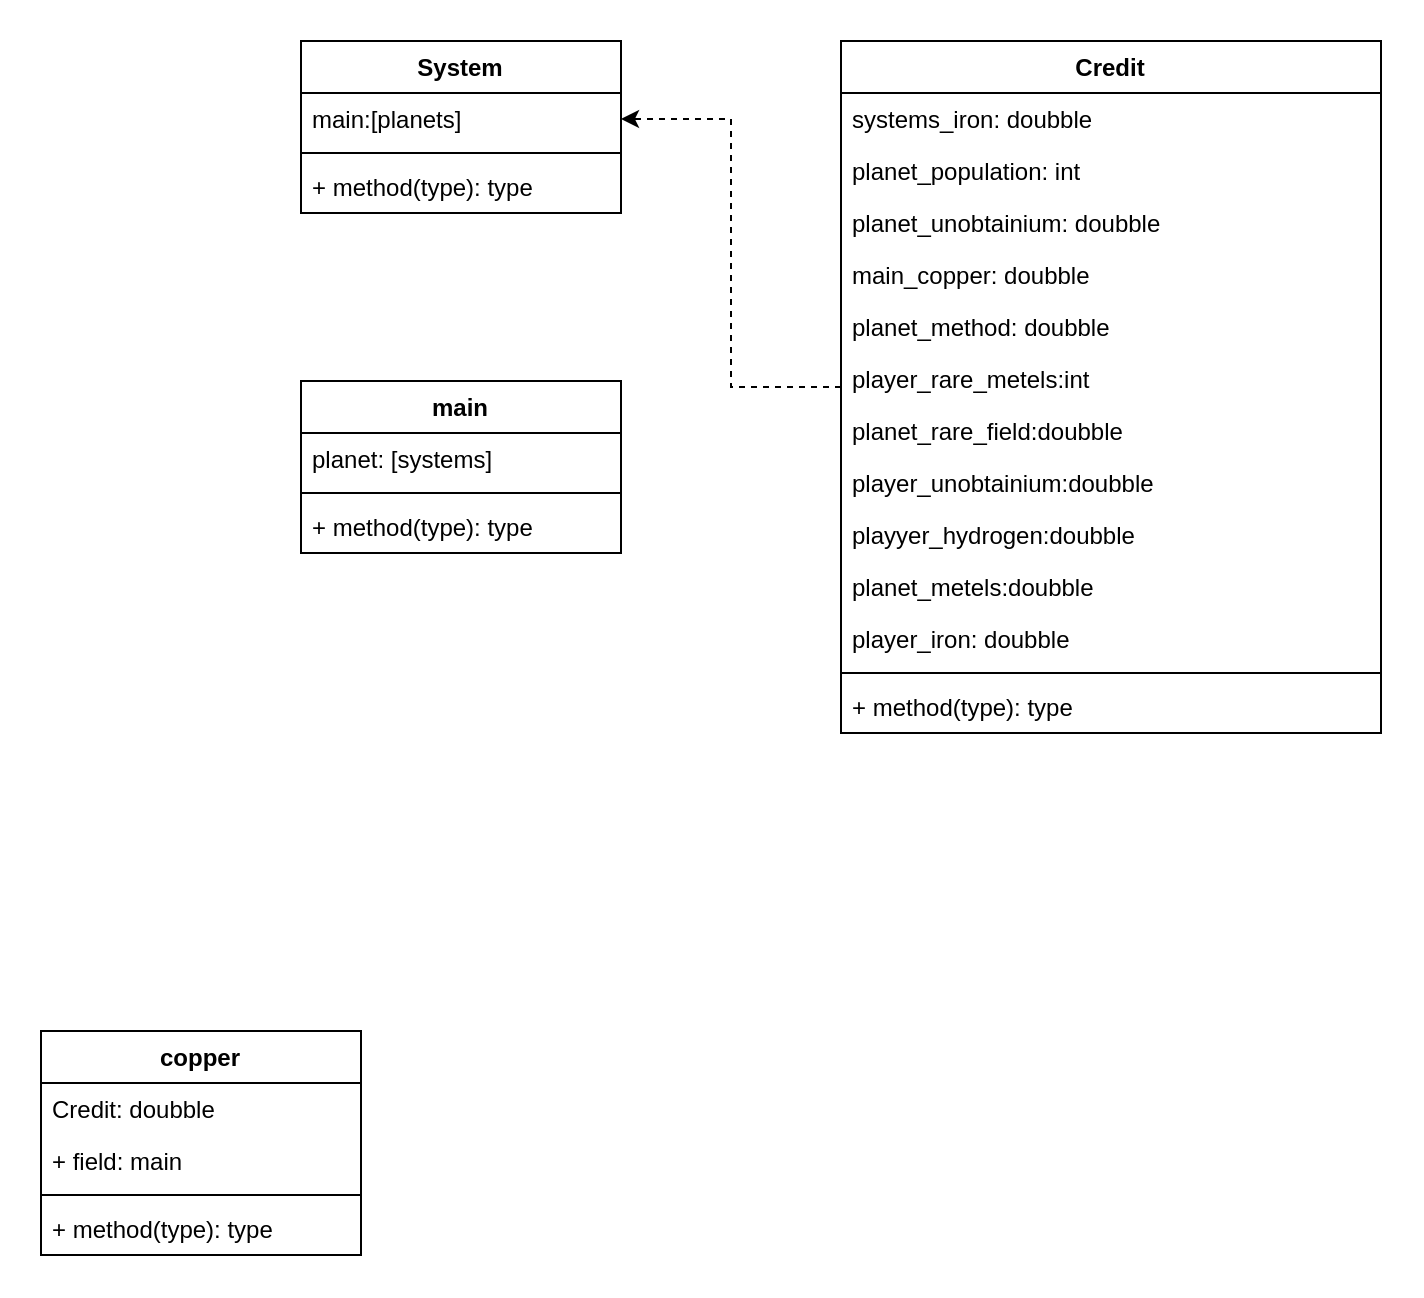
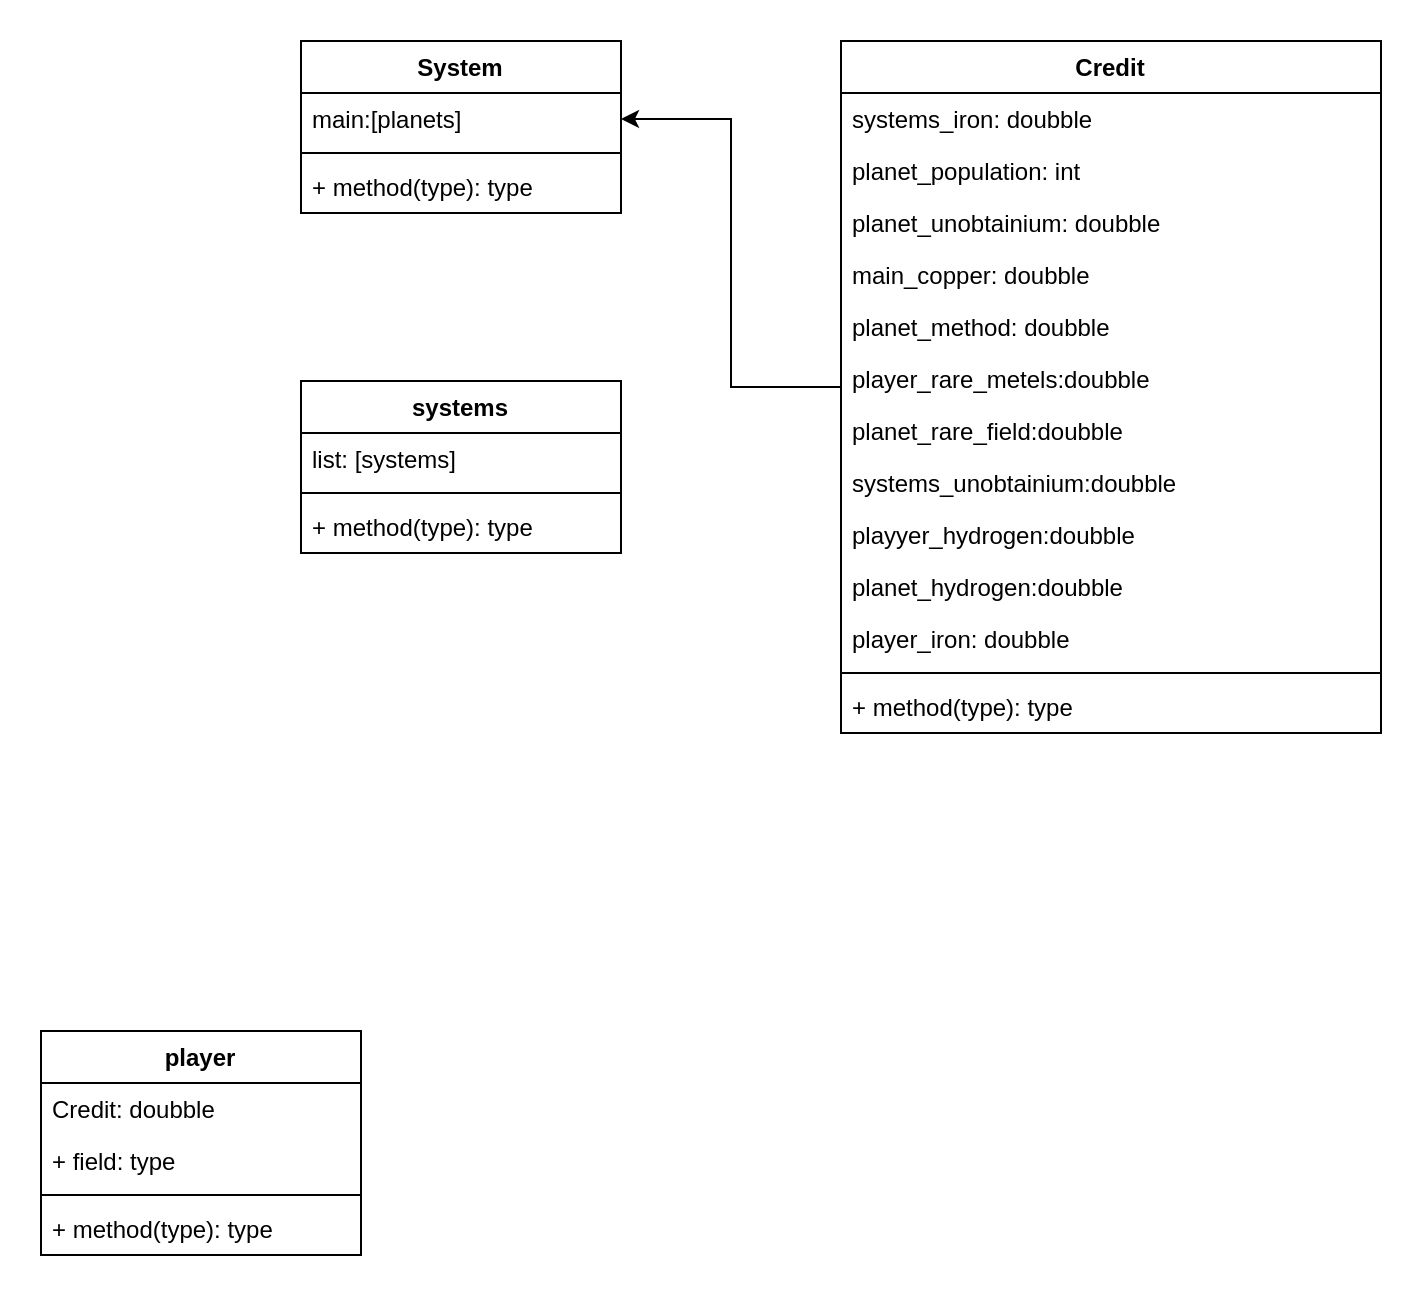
  <mxCell id="0" />
  <mxCell id="1" parent="0" />
  <mxCell id="2" value="System" style="swimlane;fontStyle=1;align=center;verticalAlign=top;childLayout=stackLayout;horizontal=1;startSize=26;horizontalStack=0;resizeParent=1;resizeParentMax=0;resizeLast=0;collapsible=1;marginBottom=0;whiteSpace=wrap;html=1;" parent="1" vertex="1"><mxGeometry x="150" y="20" width="160" height="86" as="geometry" /></mxCell>
  <mxCell id="3" value="main:[planets]" style="text;strokeColor=none;fillColor=none;align=left;verticalAlign=top;spacingLeft=4;spacingRight=4;overflow=hidden;rotatable=0;points=[[0,0.5],[1,0.5]];portConstraint=eastwest;whiteSpace=wrap;html=1;" parent="2" vertex="1"><mxGeometry y="26" width="160" height="26" as="geometry" /></mxCell>
  <mxCell id="4" value="" style="line;strokeWidth=1;fillColor=none;align=left;verticalAlign=middle;spacingTop=-1;spacingLeft=3;spacingRight=3;rotatable=0;labelPosition=right;points=[];portConstraint=eastwest;strokeColor=inherit;" parent="2" vertex="1"><mxGeometry y="52" width="160" height="8" as="geometry" /></mxCell>
  <mxCell id="5" value="+ method(type): type" style="text;strokeColor=none;fillColor=none;align=left;verticalAlign=top;spacingLeft=4;spacingRight=4;overflow=hidden;rotatable=0;points=[[0,0.5],[1,0.5]];portConstraint=eastwest;whiteSpace=wrap;html=1;" parent="2" vertex="1"><mxGeometry y="60" width="160" height="26" as="geometry" /></mxCell>
- <mxCell id="6" style="edgeStyle=orthogonalEdgeStyle;rounded=0;orthogonalLoop=1;jettySize=auto;html=1;dashed=1;" parent="1" source="7" target="3" edge="1"><mxGeometry relative="1" as="geometry" /></mxCell>
+ <mxCell id="6" style="edgeStyle=orthogonalEdgeStyle;rounded=0;orthogonalLoop=1;jettySize=auto;html=1;" parent="1" source="7" target="3" edge="1"><mxGeometry relative="1" as="geometry" /></mxCell>
  <mxCell id="7" value="Credit" style="swimlane;fontStyle=1;align=center;verticalAlign=top;childLayout=stackLayout;horizontal=1;startSize=26;horizontalStack=0;resizeParent=1;resizeParentMax=0;resizeLast=0;collapsible=1;marginBottom=0;whiteSpace=wrap;html=1;" parent="1" vertex="1"><mxGeometry x="420" y="20" width="270" height="346" as="geometry" /></mxCell>
  <mxCell id="8" value="systems_iron: doubble" style="text;strokeColor=none;fillColor=none;align=left;verticalAlign=top;spacingLeft=4;spacingRight=4;overflow=hidden;rotatable=0;points=[[0,0.5],[1,0.5]];portConstraint=eastwest;whiteSpace=wrap;html=1;" parent="7" vertex="1"><mxGeometry y="26" width="270" height="26" as="geometry" /></mxCell>
  <mxCell id="9" value="planet_population: int" style="text;strokeColor=none;fillColor=none;align=left;verticalAlign=top;spacingLeft=4;spacingRight=4;overflow=hidden;rotatable=0;points=[[0,0.5],[1,0.5]];portConstraint=eastwest;whiteSpace=wrap;html=1;" parent="7" vertex="1"><mxGeometry y="52" width="270" height="26" as="geometry" /></mxCell>
  <mxCell id="10" value="planet_unobtainium: doubble" style="text;strokeColor=none;fillColor=none;align=left;verticalAlign=top;spacingLeft=4;spacingRight=4;overflow=hidden;rotatable=0;points=[[0,0.5],[1,0.5]];portConstraint=eastwest;whiteSpace=wrap;html=1;" vertex="1" parent="7"><mxGeometry y="78" width="270" height="26" as="geometry" /></mxCell>
  <mxCell id="11" value="main_copper: doubble" style="text;strokeColor=none;fillColor=none;align=left;verticalAlign=top;spacingLeft=4;spacingRight=4;overflow=hidden;rotatable=0;points=[[0,0.5],[1,0.5]];portConstraint=eastwest;whiteSpace=wrap;html=1;" vertex="1" parent="7"><mxGeometry y="104" width="270" height="26" as="geometry" /></mxCell>
  <mxCell id="12" value="planet_method: doubble" style="text;strokeColor=none;fillColor=none;align=left;verticalAlign=top;spacingLeft=4;spacingRight=4;overflow=hidden;rotatable=0;points=[[0,0.5],[1,0.5]];portConstraint=eastwest;whiteSpace=wrap;html=1;" vertex="1" parent="7"><mxGeometry y="130" width="270" height="26" as="geometry" /></mxCell>
- <mxCell id="13" value="player_rare_metels:int" style="text;strokeColor=none;fillColor=none;align=left;verticalAlign=top;spacingLeft=4;spacingRight=4;overflow=hidden;rotatable=0;points=[[0,0.5],[1,0.5]];portConstraint=eastwest;whiteSpace=wrap;html=1;" vertex="1" parent="7"><mxGeometry y="156" width="270" height="26" as="geometry" /></mxCell>
+ <mxCell id="13" value="player_rare_metels:doubble" style="text;strokeColor=none;fillColor=none;align=left;verticalAlign=top;spacingLeft=4;spacingRight=4;overflow=hidden;rotatable=0;points=[[0,0.5],[1,0.5]];portConstraint=eastwest;whiteSpace=wrap;html=1;" vertex="1" parent="7"><mxGeometry y="156" width="270" height="26" as="geometry" /></mxCell>
  <mxCell id="14" value="planet_rare_field:doubble" style="text;strokeColor=none;fillColor=none;align=left;verticalAlign=top;spacingLeft=4;spacingRight=4;overflow=hidden;rotatable=0;points=[[0,0.5],[1,0.5]];portConstraint=eastwest;whiteSpace=wrap;html=1;" vertex="1" parent="7"><mxGeometry y="182" width="270" height="26" as="geometry" /></mxCell>
- <mxCell id="15" value="player_unobtainium:doubble" style="text;strokeColor=none;fillColor=none;align=left;verticalAlign=top;spacingLeft=4;spacingRight=4;overflow=hidden;rotatable=0;points=[[0,0.5],[1,0.5]];portConstraint=eastwest;whiteSpace=wrap;html=1;" vertex="1" parent="7"><mxGeometry y="208" width="270" height="26" as="geometry" /></mxCell>
+ <mxCell id="15" value="systems_unobtainium:doubble" style="text;strokeColor=none;fillColor=none;align=left;verticalAlign=top;spacingLeft=4;spacingRight=4;overflow=hidden;rotatable=0;points=[[0,0.5],[1,0.5]];portConstraint=eastwest;whiteSpace=wrap;html=1;" vertex="1" parent="7"><mxGeometry y="208" width="270" height="26" as="geometry" /></mxCell>
  <mxCell id="16" value="playyer_hydrogen:doubble" style="text;strokeColor=none;fillColor=none;align=left;verticalAlign=top;spacingLeft=4;spacingRight=4;overflow=hidden;rotatable=0;points=[[0,0.5],[1,0.5]];portConstraint=eastwest;whiteSpace=wrap;html=1;" vertex="1" parent="7"><mxGeometry y="234" width="270" height="26" as="geometry" /></mxCell>
- <mxCell id="17" value="planet_metels:doubble&lt;br&gt;" style="text;strokeColor=none;fillColor=none;align=left;verticalAlign=top;spacingLeft=4;spacingRight=4;overflow=hidden;rotatable=0;points=[[0,0.5],[1,0.5]];portConstraint=eastwest;whiteSpace=wrap;html=1;" vertex="1" parent="7"><mxGeometry y="260" width="270" height="26" as="geometry" /></mxCell>
+ <mxCell id="17" value="planet_hydrogen:doubble&lt;br&gt;" style="text;strokeColor=none;fillColor=none;align=left;verticalAlign=top;spacingLeft=4;spacingRight=4;overflow=hidden;rotatable=0;points=[[0,0.5],[1,0.5]];portConstraint=eastwest;whiteSpace=wrap;html=1;" vertex="1" parent="7"><mxGeometry y="260" width="270" height="26" as="geometry" /></mxCell>
  <mxCell id="18" value="player_iron: doubble" style="text;strokeColor=none;fillColor=none;align=left;verticalAlign=top;spacingLeft=4;spacingRight=4;overflow=hidden;rotatable=0;points=[[0,0.5],[1,0.5]];portConstraint=eastwest;whiteSpace=wrap;html=1;" parent="7" vertex="1"><mxGeometry y="286" width="270" height="26" as="geometry" /></mxCell>
  <mxCell id="19" value="" style="line;strokeWidth=1;fillColor=none;align=left;verticalAlign=middle;spacingTop=-1;spacingLeft=3;spacingRight=3;rotatable=0;labelPosition=right;points=[];portConstraint=eastwest;strokeColor=inherit;" parent="7" vertex="1"><mxGeometry y="312" width="270" height="8" as="geometry" /></mxCell>
  <mxCell id="20" value="+ method(type): type" style="text;strokeColor=none;fillColor=none;align=left;verticalAlign=top;spacingLeft=4;spacingRight=4;overflow=hidden;rotatable=0;points=[[0,0.5],[1,0.5]];portConstraint=eastwest;whiteSpace=wrap;html=1;" parent="7" vertex="1"><mxGeometry y="320" width="270" height="26" as="geometry" /></mxCell>
- <mxCell id="21" value="main&lt;br&gt;" style="swimlane;fontStyle=1;align=center;verticalAlign=top;childLayout=stackLayout;horizontal=1;startSize=26;horizontalStack=0;resizeParent=1;resizeParentMax=0;resizeLast=0;collapsible=1;marginBottom=0;whiteSpace=wrap;html=1;" parent="1" vertex="1"><mxGeometry x="150" y="190" width="160" height="86" as="geometry" /></mxCell>
- <mxCell id="22" value="planet: [systems]" style="text;strokeColor=none;fillColor=none;align=left;verticalAlign=top;spacingLeft=4;spacingRight=4;overflow=hidden;rotatable=0;points=[[0,0.5],[1,0.5]];portConstraint=eastwest;whiteSpace=wrap;html=1;" parent="21" vertex="1"><mxGeometry y="26" width="160" height="26" as="geometry" /></mxCell>
+ <mxCell id="21" value="systems&lt;br&gt;" style="swimlane;fontStyle=1;align=center;verticalAlign=top;childLayout=stackLayout;horizontal=1;startSize=26;horizontalStack=0;resizeParent=1;resizeParentMax=0;resizeLast=0;collapsible=1;marginBottom=0;whiteSpace=wrap;html=1;" parent="1" vertex="1"><mxGeometry x="150" y="190" width="160" height="86" as="geometry" /></mxCell>
+ <mxCell id="22" value="list: [systems]" style="text;strokeColor=none;fillColor=none;align=left;verticalAlign=top;spacingLeft=4;spacingRight=4;overflow=hidden;rotatable=0;points=[[0,0.5],[1,0.5]];portConstraint=eastwest;whiteSpace=wrap;html=1;" parent="21" vertex="1"><mxGeometry y="26" width="160" height="26" as="geometry" /></mxCell>
  <mxCell id="23" value="" style="line;strokeWidth=1;fillColor=none;align=left;verticalAlign=middle;spacingTop=-1;spacingLeft=3;spacingRight=3;rotatable=0;labelPosition=right;points=[];portConstraint=eastwest;strokeColor=inherit;" parent="21" vertex="1"><mxGeometry y="52" width="160" height="8" as="geometry" /></mxCell>
  <mxCell id="24" value="+ method(type): type" style="text;strokeColor=none;fillColor=none;align=left;verticalAlign=top;spacingLeft=4;spacingRight=4;overflow=hidden;rotatable=0;points=[[0,0.5],[1,0.5]];portConstraint=eastwest;whiteSpace=wrap;html=1;" parent="21" vertex="1"><mxGeometry y="60" width="160" height="26" as="geometry" /></mxCell>
- <mxCell id="25" value="copper" style="swimlane;fontStyle=1;align=center;verticalAlign=top;childLayout=stackLayout;horizontal=1;startSize=26;horizontalStack=0;resizeParent=1;resizeParentMax=0;resizeLast=0;collapsible=1;marginBottom=0;whiteSpace=wrap;html=1;" vertex="1" parent="1"><mxGeometry x="20" y="515" width="160" height="112" as="geometry" /></mxCell>
+ <mxCell id="25" value="player" style="swimlane;fontStyle=1;align=center;verticalAlign=top;childLayout=stackLayout;horizontal=1;startSize=26;horizontalStack=0;resizeParent=1;resizeParentMax=0;resizeLast=0;collapsible=1;marginBottom=0;whiteSpace=wrap;html=1;" vertex="1" parent="1"><mxGeometry x="20" y="515" width="160" height="112" as="geometry" /></mxCell>
  <mxCell id="26" value="Credit: doubble&lt;br&gt;" style="text;strokeColor=none;fillColor=none;align=left;verticalAlign=top;spacingLeft=4;spacingRight=4;overflow=hidden;rotatable=0;points=[[0,0.5],[1,0.5]];portConstraint=eastwest;whiteSpace=wrap;html=1;" parent="25" vertex="1"><mxGeometry y="26" width="160" height="26" as="geometry" /></mxCell>
- <mxCell id="27" value="+ field: main" style="text;strokeColor=none;fillColor=none;align=left;verticalAlign=top;spacingLeft=4;spacingRight=4;overflow=hidden;rotatable=0;points=[[0,0.5],[1,0.5]];portConstraint=eastwest;whiteSpace=wrap;html=1;" vertex="1" parent="25"><mxGeometry y="52" width="160" height="26" as="geometry" /></mxCell>
+ <mxCell id="27" value="+ field: type" style="text;strokeColor=none;fillColor=none;align=left;verticalAlign=top;spacingLeft=4;spacingRight=4;overflow=hidden;rotatable=0;points=[[0,0.5],[1,0.5]];portConstraint=eastwest;whiteSpace=wrap;html=1;" vertex="1" parent="25"><mxGeometry y="52" width="160" height="26" as="geometry" /></mxCell>
  <mxCell id="28" value="" style="line;strokeWidth=1;fillColor=none;align=left;verticalAlign=middle;spacingTop=-1;spacingLeft=3;spacingRight=3;rotatable=0;labelPosition=right;points=[];portConstraint=eastwest;strokeColor=inherit;" vertex="1" parent="25"><mxGeometry y="78" width="160" height="8" as="geometry" /></mxCell>
  <mxCell id="29" value="+ method(type): type" style="text;strokeColor=none;fillColor=none;align=left;verticalAlign=top;spacingLeft=4;spacingRight=4;overflow=hidden;rotatable=0;points=[[0,0.5],[1,0.5]];portConstraint=eastwest;whiteSpace=wrap;html=1;" vertex="1" parent="25"><mxGeometry y="86" width="160" height="26" as="geometry" /></mxCell>
